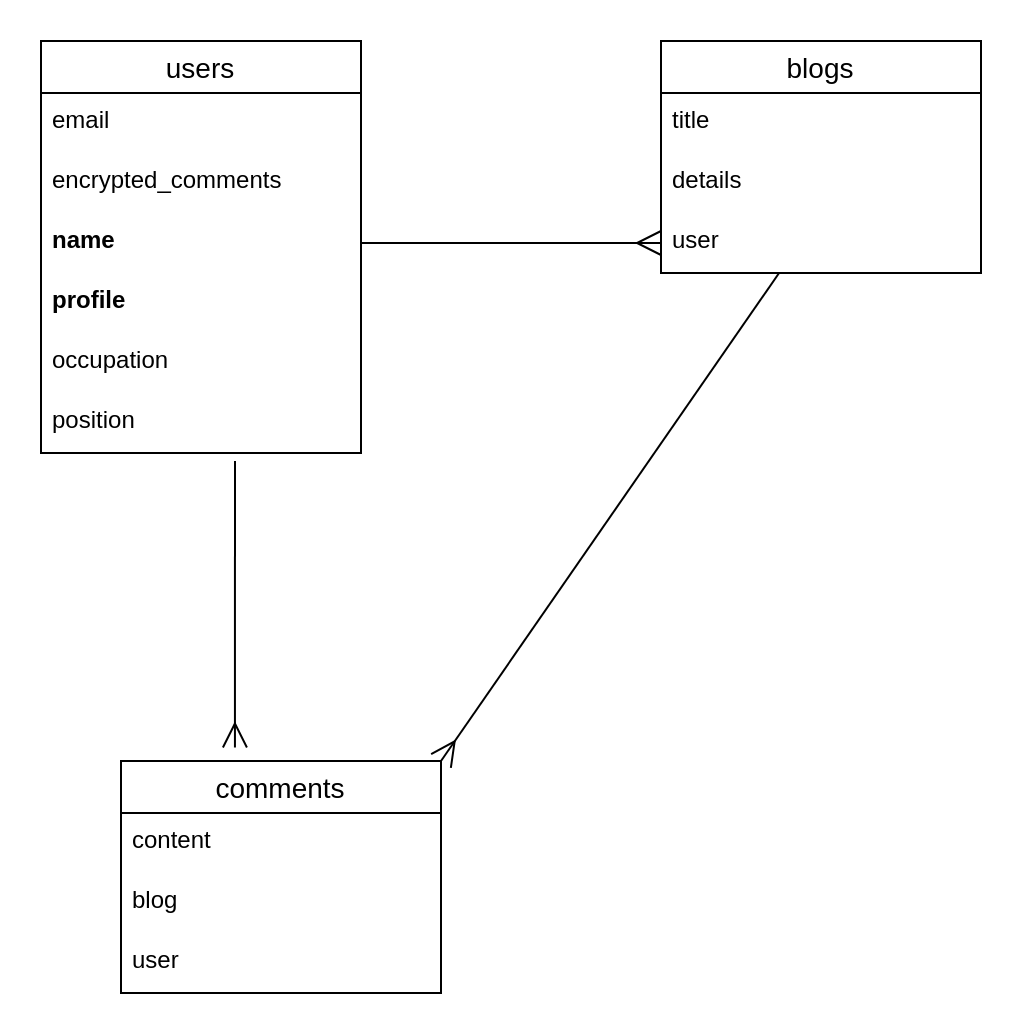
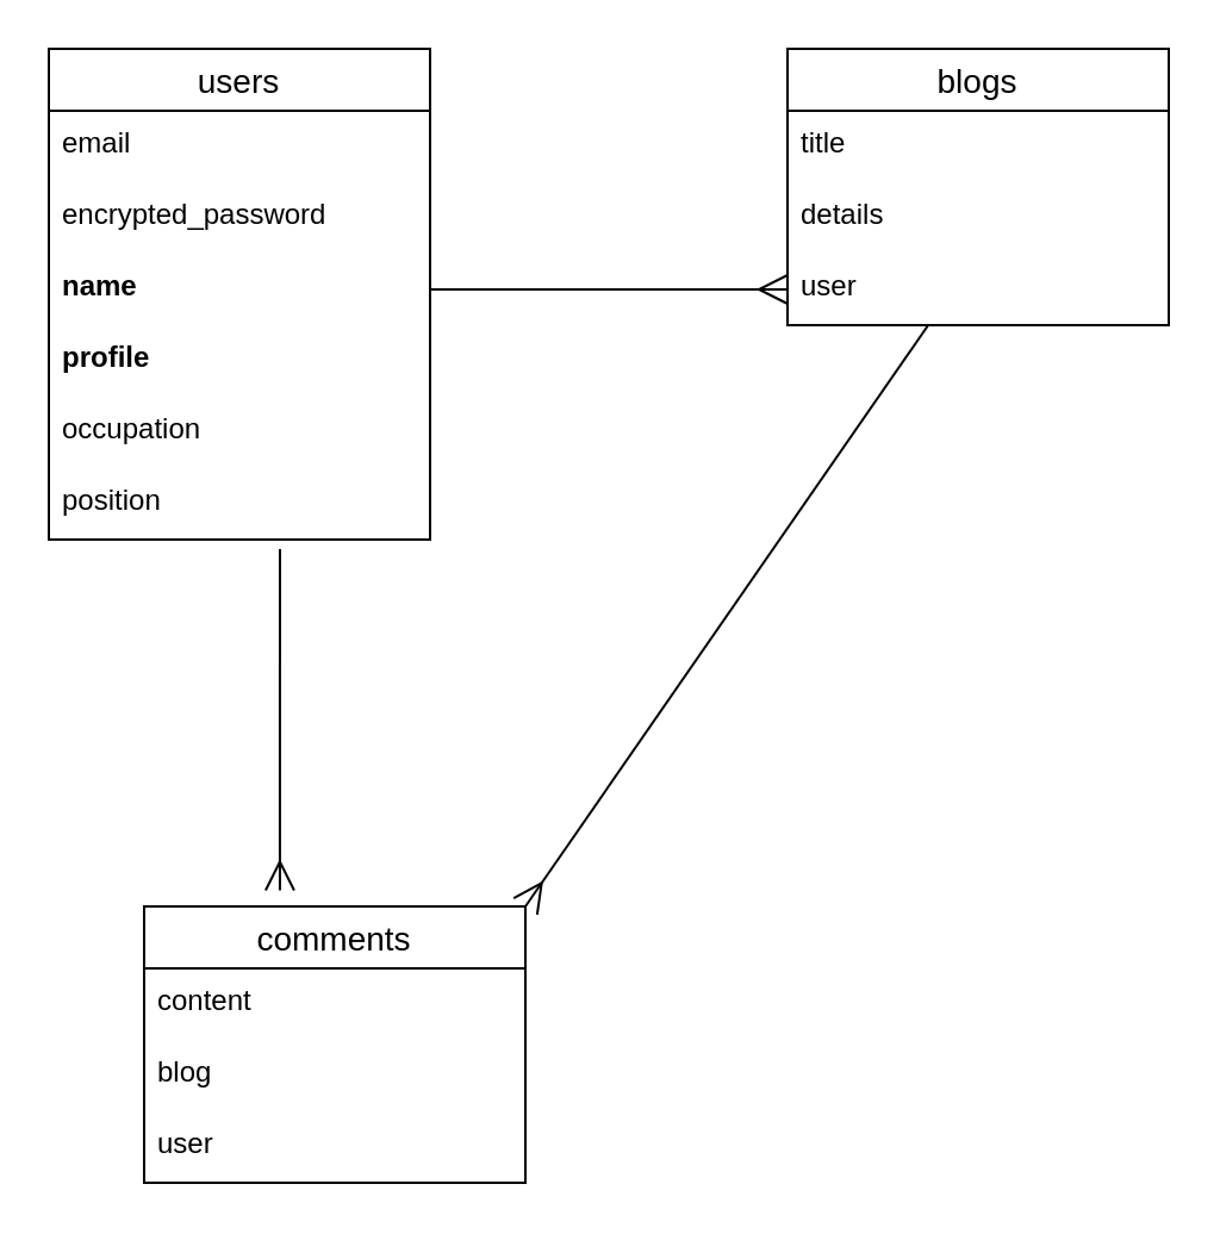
  <mxCell id="0" />
  <mxCell id="1" parent="0" />
  <mxCell id="2" value="users" style="swimlane;fontStyle=0;childLayout=stackLayout;horizontal=1;startSize=26;horizontalStack=0;resizeParent=1;resizeParentMax=0;resizeLast=0;collapsible=1;marginBottom=0;align=center;fontSize=14;" parent="1" vertex="1"><mxGeometry x="20" y="20" width="160" height="206" as="geometry" /></mxCell>
  <mxCell id="3" value="email " style="text;strokeColor=none;fillColor=none;spacingLeft=4;spacingRight=4;overflow=hidden;rotatable=0;points=[[0,0.5],[1,0.5]];portConstraint=eastwest;fontSize=12;" parent="2" vertex="1"><mxGeometry y="26" width="160" height="30" as="geometry" /></mxCell>
- <mxCell id="4" value="encrypted_comments" style="text;strokeColor=none;fillColor=none;spacingLeft=4;spacingRight=4;overflow=hidden;rotatable=0;points=[[0,0.5],[1,0.5]];portConstraint=eastwest;fontSize=12;" parent="2" vertex="1"><mxGeometry y="56" width="160" height="30" as="geometry" /></mxCell>
+ <mxCell id="4" value="encrypted_password" style="text;strokeColor=none;fillColor=none;spacingLeft=4;spacingRight=4;overflow=hidden;rotatable=0;points=[[0,0.5],[1,0.5]];portConstraint=eastwest;fontSize=12;" parent="2" vertex="1"><mxGeometry y="56" width="160" height="30" as="geometry" /></mxCell>
  <mxCell id="5" value="name" style="text;strokeColor=none;fillColor=none;spacingLeft=4;spacingRight=4;overflow=hidden;rotatable=0;points=[[0,0.5],[1,0.5]];portConstraint=eastwest;fontSize=12;fontStyle=1" parent="2" vertex="1"><mxGeometry y="86" width="160" height="30" as="geometry" /></mxCell>
  <mxCell id="6" value="profile" style="text;strokeColor=none;fillColor=none;spacingLeft=4;spacingRight=4;overflow=hidden;rotatable=0;points=[[0,0.5],[1,0.5]];portConstraint=eastwest;fontSize=12;fontStyle=1" vertex="1" parent="2"><mxGeometry y="116" width="160" height="30" as="geometry" /></mxCell>
  <mxCell id="7" value="occupation" style="text;strokeColor=none;fillColor=none;spacingLeft=4;spacingRight=4;overflow=hidden;rotatable=0;points=[[0,0.5],[1,0.5]];portConstraint=eastwest;fontSize=12;fontStyle=0" parent="2" vertex="1"><mxGeometry y="146" width="160" height="30" as="geometry" /></mxCell>
  <mxCell id="8" value="position" style="text;strokeColor=none;fillColor=none;spacingLeft=4;spacingRight=4;overflow=hidden;rotatable=0;points=[[0,0.5],[1,0.5]];portConstraint=eastwest;fontSize=12;fontStyle=0" vertex="1" parent="2"><mxGeometry y="176" width="160" height="30" as="geometry" /></mxCell>
  <mxCell id="9" value="blogs" style="swimlane;fontStyle=0;childLayout=stackLayout;horizontal=1;startSize=26;horizontalStack=0;resizeParent=1;resizeParentMax=0;resizeLast=0;collapsible=1;marginBottom=0;align=center;fontSize=14;" parent="1" vertex="1"><mxGeometry x="330" y="20" width="160" height="116" as="geometry" /></mxCell>
  <mxCell id="10" value="title" style="text;strokeColor=none;fillColor=none;spacingLeft=4;spacingRight=4;overflow=hidden;rotatable=0;points=[[0,0.5],[1,0.5]];portConstraint=eastwest;fontSize=12;" parent="9" vertex="1"><mxGeometry y="26" width="160" height="30" as="geometry" /></mxCell>
  <mxCell id="11" value="details" style="text;strokeColor=none;fillColor=none;spacingLeft=4;spacingRight=4;overflow=hidden;rotatable=0;points=[[0,0.5],[1,0.5]];portConstraint=eastwest;fontSize=12;" parent="9" vertex="1"><mxGeometry y="56" width="160" height="30" as="geometry" /></mxCell>
  <mxCell id="12" value="user" style="text;strokeColor=none;fillColor=none;spacingLeft=4;spacingRight=4;overflow=hidden;rotatable=0;points=[[0,0.5],[1,0.5]];portConstraint=eastwest;fontSize=12;" parent="9" vertex="1"><mxGeometry y="86" width="160" height="30" as="geometry" /></mxCell>
  <mxCell id="13" style="edgeStyle=none;html=1;entryX=0;entryY=0.5;entryDx=0;entryDy=0;endArrow=ERmany;endFill=0;strokeWidth=1;endSize=10;startSize=10;jumpSize=7;targetPerimeterSpacing=0;exitX=1;exitY=0.5;exitDx=0;exitDy=0;" parent="1" source="5" edge="1"><mxGeometry relative="1" as="geometry"><mxPoint x="180" y="120" as="sourcePoint" /><mxPoint x="330" y="121" as="targetPoint" /></mxGeometry></mxCell>
  <mxCell id="14" value="comments" style="swimlane;fontStyle=0;childLayout=stackLayout;horizontal=1;startSize=26;horizontalStack=0;resizeParent=1;resizeParentMax=0;resizeLast=0;collapsible=1;marginBottom=0;align=center;fontSize=14;" parent="1" vertex="1"><mxGeometry x="60" y="380" width="160" height="116" as="geometry" /></mxCell>
  <mxCell id="15" value="content&#10;" style="text;strokeColor=none;fillColor=none;spacingLeft=4;spacingRight=4;overflow=hidden;rotatable=0;points=[[0,0.5],[1,0.5]];portConstraint=eastwest;fontSize=12;" parent="14" vertex="1"><mxGeometry y="26" width="160" height="30" as="geometry" /></mxCell>
  <mxCell id="16" value="blog" style="text;strokeColor=none;fillColor=none;spacingLeft=4;spacingRight=4;overflow=hidden;rotatable=0;points=[[0,0.5],[1,0.5]];portConstraint=eastwest;fontSize=12;" vertex="1" parent="14"><mxGeometry y="56" width="160" height="30" as="geometry" /></mxCell>
  <mxCell id="17" value="user" style="text;strokeColor=none;fillColor=none;spacingLeft=4;spacingRight=4;overflow=hidden;rotatable=0;points=[[0,0.5],[1,0.5]];portConstraint=eastwest;fontSize=12;" parent="14" vertex="1"><mxGeometry y="86" width="160" height="30" as="geometry" /></mxCell>
  <mxCell id="18" style="edgeStyle=none;html=1;entryX=0.356;entryY=-0.058;entryDx=0;entryDy=0;endArrow=ERmany;endFill=0;strokeWidth=1;endSize=10;startSize=10;jumpSize=7;targetPerimeterSpacing=0;entryPerimeter=0;" parent="1" target="14" edge="1"><mxGeometry relative="1" as="geometry"><mxPoint x="117" y="230" as="sourcePoint" /><mxPoint x="230" y="270" as="targetPoint" /></mxGeometry></mxCell>
  <mxCell id="19" style="edgeStyle=none;html=1;entryX=1;entryY=0;entryDx=0;entryDy=0;endArrow=ERmany;endFill=0;strokeWidth=1;endSize=10;startSize=10;jumpSize=7;targetPerimeterSpacing=0;exitX=0.369;exitY=1;exitDx=0;exitDy=0;exitPerimeter=0;" edge="1" parent="1" source="12" target="14"><mxGeometry relative="1" as="geometry"><mxPoint x="290.04" y="236.73" as="sourcePoint" /><mxPoint x="290" y="380.002" as="targetPoint" /></mxGeometry></mxCell>
